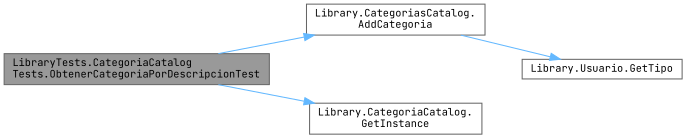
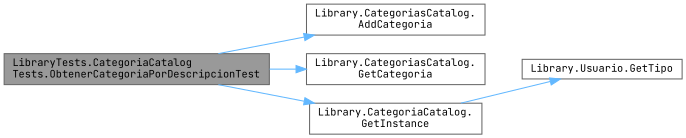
  digraph {
    fontname="JetBrains Mono"
    rankdir=LR
    node [color=grey40 fillcolor=white fontname="JetBrains Mono" fontsize=10 shape=box style=filled]
    edge [color=steelblue1 fontname="JetBrains Mono" fontsize=10 labelfontname=Helvetica labelfontsize=10 style=solid]
    n1 [color=gray40 fillcolor=grey60 fontcolor=black height=0.2 label="LibraryTests.CategoriaCatalog\lTests.ObtenerCategoriaPorDescripcionTest" width=0.4]
    n2 [height=0.2 label="Library.CategoriasCatalog.\lAddCategoria" width=0.4]
+   n3 [height=0.2 label="Library.CategoriasCatalog.\lGetCategoria" width=0.4]
    n4 [height=0.2 label="Library.CategoriaCatalog.\lGetInstance" width=0.4]
    n5 [height=0.2 label="Library.Usuario.GetTipo" width=0.4]
    n1 -> n2
+   n1 -> n3
    n1 -> n4
-   n2 -> n5
+   n4 -> n5
  }
